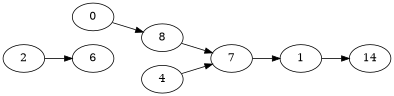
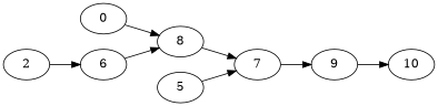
  digraph {
    "Duplicate states"=0
    "Max states in OPEN"=20
    Modes="60000ms; partial expansion, ; Pruning: processor isomorphism, processor normalisation, task equivalence, equivalent schedule 2, ; F-value: new, DRT, ; Optimisation: list scheduling, "
    "Node concurrency"=4
    "Number of processors"=16
    "Pruned using list schedule length"=20
    "States removed from OPEN"=2
    "Time to schedule (ms)"=20
    "Total idle time"=0
    "Total schedule length"=278
    "Total sequential time"=601
    "Total states created"=41
    rankdir=LR
    node [Processor=2 "Start time"=0 Weight=67]
    edge [Weight=9]
    n1 ["Finish time"=123 Processor=0 "Start time"=56 label=0]
    8 ["Finish time"=200 "Start time"=133]
    7 ["Finish time"=100 Processor=3 "Start time"=22 Weight=78]
    2 ["Finish time"=44 Processor=1 Weight=44]
    6 ["Finish time"=133 "Start time"=100 Weight=33]
-   4 ["Finish time"=22 Processor=3 Weight=22]
-   9 ["Finish time"=156 Processor=3 "Start time"=100 Weight=56 label=1]
-   10 ["Finish time"=278 "Start time"=200 Weight=78 label=14]
+   4 ["Finish time"=22 Processor=3 Weight=22 label=5]
+   9 ["Finish time"=156 Processor=3 "Start time"=100 Weight=56]
+   10 ["Finish time"=278 "Start time"=200 Weight=78]
    n1 -> 8
    8 -> 7
    7 -> 9
    2 -> 6 [Weight=2]
+   6 -> 8 [Weight=3]
    4 -> 7 [Weight=6]
    9 -> 10 [Weight=7]
  }
